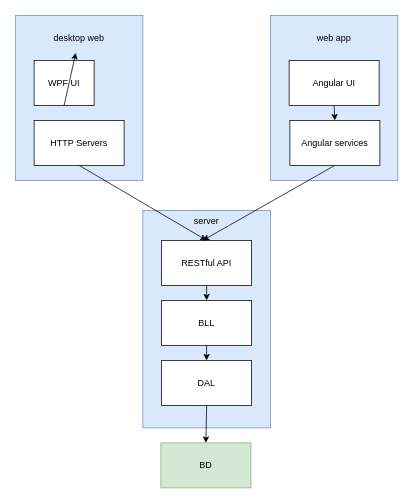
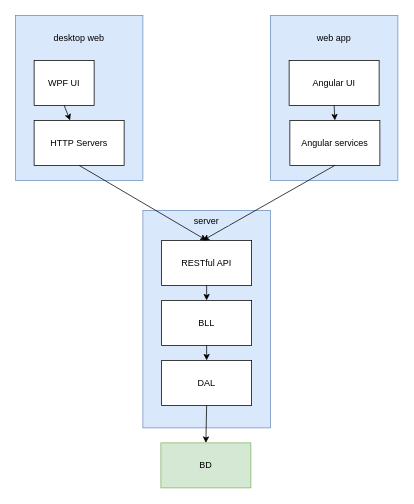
  <mxCell id="0" />
  <mxCell id="1" parent="0" />
  <mxCell id="2" value="" style="rounded=0;whiteSpace=wrap;html=1;fillColor=#dae8fc;strokeColor=#6c8ebf;" vertex="1" parent="1"><mxGeometry x="20" y="20" width="170" height="220" as="geometry" /></mxCell>
  <mxCell id="3" value="WPF UI" style="rounded=0;whiteSpace=wrap;html=1;" vertex="1" parent="1"><mxGeometry x="45" y="80" width="80" height="60" as="geometry" /></mxCell>
  <mxCell id="4" value="HTTP Servers" style="rounded=0;whiteSpace=wrap;html=1;" vertex="1" parent="1"><mxGeometry x="45" y="160" width="120" height="60" as="geometry" /></mxCell>
  <mxCell id="5" value="desktop web" style="rounded=0;whiteSpace=wrap;html=1;strokeWidth=0;fillColor=#dae8fc;strokeColor=none;" vertex="1" parent="1"><mxGeometry x="45" y="30" width="120" height="40" as="geometry" /></mxCell>
  <mxCell id="6" value="" style="rounded=0;whiteSpace=wrap;html=1;fillColor=#dae8fc;strokeColor=#6c8ebf;" vertex="1" parent="1"><mxGeometry x="360" y="20" width="170" height="220" as="geometry" /></mxCell>
  <mxCell id="7" value="Angular UI" style="rounded=0;whiteSpace=wrap;html=1;" vertex="1" parent="1"><mxGeometry x="385" y="80" width="120" height="60" as="geometry" /></mxCell>
  <mxCell id="8" value="" style="rounded=0;whiteSpace=wrap;html=1;fillColor=#dae8fc;strokeColor=#6c8ebf;" vertex="1" parent="1"><mxGeometry x="190" y="280" width="170" height="290" as="geometry" /></mxCell>
  <mxCell id="9" value="RESTful API" style="rounded=0;whiteSpace=wrap;html=1;" vertex="1" parent="1"><mxGeometry x="215" y="320" width="120" height="60" as="geometry" /></mxCell>
  <mxCell id="10" value="BLL" style="rounded=0;whiteSpace=wrap;html=1;" vertex="1" parent="1"><mxGeometry x="215" y="400" width="120" height="60" as="geometry" /></mxCell>
  <mxCell id="11" value="DAL" style="rounded=0;whiteSpace=wrap;html=1;" vertex="1" parent="1"><mxGeometry x="215" y="480" width="120" height="60" as="geometry" /></mxCell>
  <mxCell id="12" value="BD" style="rounded=0;whiteSpace=wrap;html=1;fillColor=#d5e8d4;strokeColor=#82b366;" vertex="1" parent="1"><mxGeometry x="214" y="590" width="120" height="60" as="geometry" /></mxCell>
  <mxCell id="13" value="" style="endArrow=classic;html=1;rounded=0;exitX=0.5;exitY=1;exitDx=0;exitDy=0;" edge="1" parent="1" source="9" target="10"><mxGeometry width="50" height="50" relative="1" as="geometry"><mxPoint x="160" y="400" as="sourcePoint" /><mxPoint x="210" y="350" as="targetPoint" /></mxGeometry></mxCell>
  <mxCell id="14" value="" style="endArrow=classic;html=1;rounded=0;exitX=0.5;exitY=1;exitDx=0;exitDy=0;" edge="1" parent="1" source="10" target="11"><mxGeometry width="50" height="50" relative="1" as="geometry"><mxPoint x="160" y="400" as="sourcePoint" /><mxPoint x="210" y="350" as="targetPoint" /></mxGeometry></mxCell>
  <mxCell id="15" value="" style="endArrow=classic;html=1;rounded=0;exitX=0.5;exitY=1;exitDx=0;exitDy=0;entryX=0.5;entryY=0;entryDx=0;entryDy=0;" edge="1" parent="1" source="11" target="12"><mxGeometry width="50" height="50" relative="1" as="geometry"><mxPoint x="160" y="470" as="sourcePoint" /><mxPoint x="210" y="420" as="targetPoint" /></mxGeometry></mxCell>
- <mxCell id="16" value="" style="endArrow=classic;html=1;rounded=0;exitX=0.5;exitY=1;exitDx=0;exitDy=0;" edge="1" parent="1" source="3" target="5"><mxGeometry width="50" height="50" relative="1" as="geometry"><mxPoint x="120" y="320" as="sourcePoint" /><mxPoint x="170" y="270" as="targetPoint" /></mxGeometry></mxCell>
+ <mxCell id="16" value="" style="endArrow=classic;html=1;rounded=0;exitX=0.5;exitY=1;exitDx=0;exitDy=0;" edge="1" parent="1" source="3" target="4"><mxGeometry width="50" height="50" relative="1" as="geometry"><mxPoint x="120" y="320" as="sourcePoint" /><mxPoint x="170" y="270" as="targetPoint" /></mxGeometry></mxCell>
  <mxCell id="17" value="Angular services" style="rounded=0;whiteSpace=wrap;html=1;" vertex="1" parent="1"><mxGeometry x="386" y="160" width="120" height="60" as="geometry" /></mxCell>
  <mxCell id="18" value="" style="endArrow=classic;html=1;rounded=0;exitX=0.5;exitY=1;exitDx=0;exitDy=0;entryX=0.5;entryY=0;entryDx=0;entryDy=0;" edge="1" parent="1" source="4" target="9"><mxGeometry width="50" height="50" relative="1" as="geometry"><mxPoint x="170" y="320" as="sourcePoint" /><mxPoint x="220" y="270" as="targetPoint" /></mxGeometry></mxCell>
  <mxCell id="19" value="" style="endArrow=classic;html=1;rounded=0;exitX=0.5;exitY=1;exitDx=0;exitDy=0;" edge="1" parent="1" source="17"><mxGeometry width="50" height="50" relative="1" as="geometry"><mxPoint x="170" y="320" as="sourcePoint" /><mxPoint x="270" y="320" as="targetPoint" /></mxGeometry></mxCell>
  <mxCell id="20" value="" style="endArrow=classic;html=1;rounded=0;exitX=0.5;exitY=1;exitDx=0;exitDy=0;entryX=0.5;entryY=0;entryDx=0;entryDy=0;" edge="1" parent="1" source="7" target="17"><mxGeometry width="50" height="50" relative="1" as="geometry"><mxPoint x="221" y="320" as="sourcePoint" /><mxPoint x="271" y="270" as="targetPoint" /></mxGeometry></mxCell>
  <mxCell id="21" value="web app" style="rounded=0;whiteSpace=wrap;html=1;strokeWidth=0;fillColor=#dae8fc;strokeColor=none;" vertex="1" parent="1"><mxGeometry x="385" y="30" width="120" height="40" as="geometry" /></mxCell>
  <mxCell id="22" value="server" style="rounded=0;whiteSpace=wrap;html=1;strokeWidth=0;fillColor=#dae8fc;strokeColor=none;" vertex="1" parent="1"><mxGeometry x="245" y="290" width="60" height="10" as="geometry" /></mxCell>
